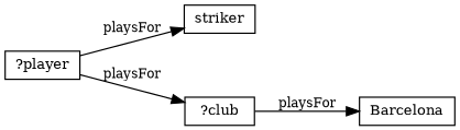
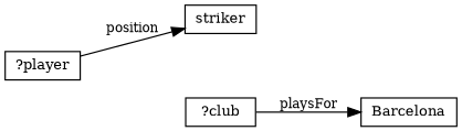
  digraph {
    nodesep=0.7
    rankdir=LR
    ranksep=0.5
    node [fontsize=11 shape=rect]
    edge [fontsize=10]
    "?player" [height=0.3]
    striker [height=0.3]
    "?club" [height=0.3]
    Barcelona [height=0.3]
-   "?player" -> striker [label=playsFor]
-   "?player" -> "?club" [label=playsFor]
+   "?player" -> striker [label=position]
    "?club" -> Barcelona [label=playsFor]
  }
